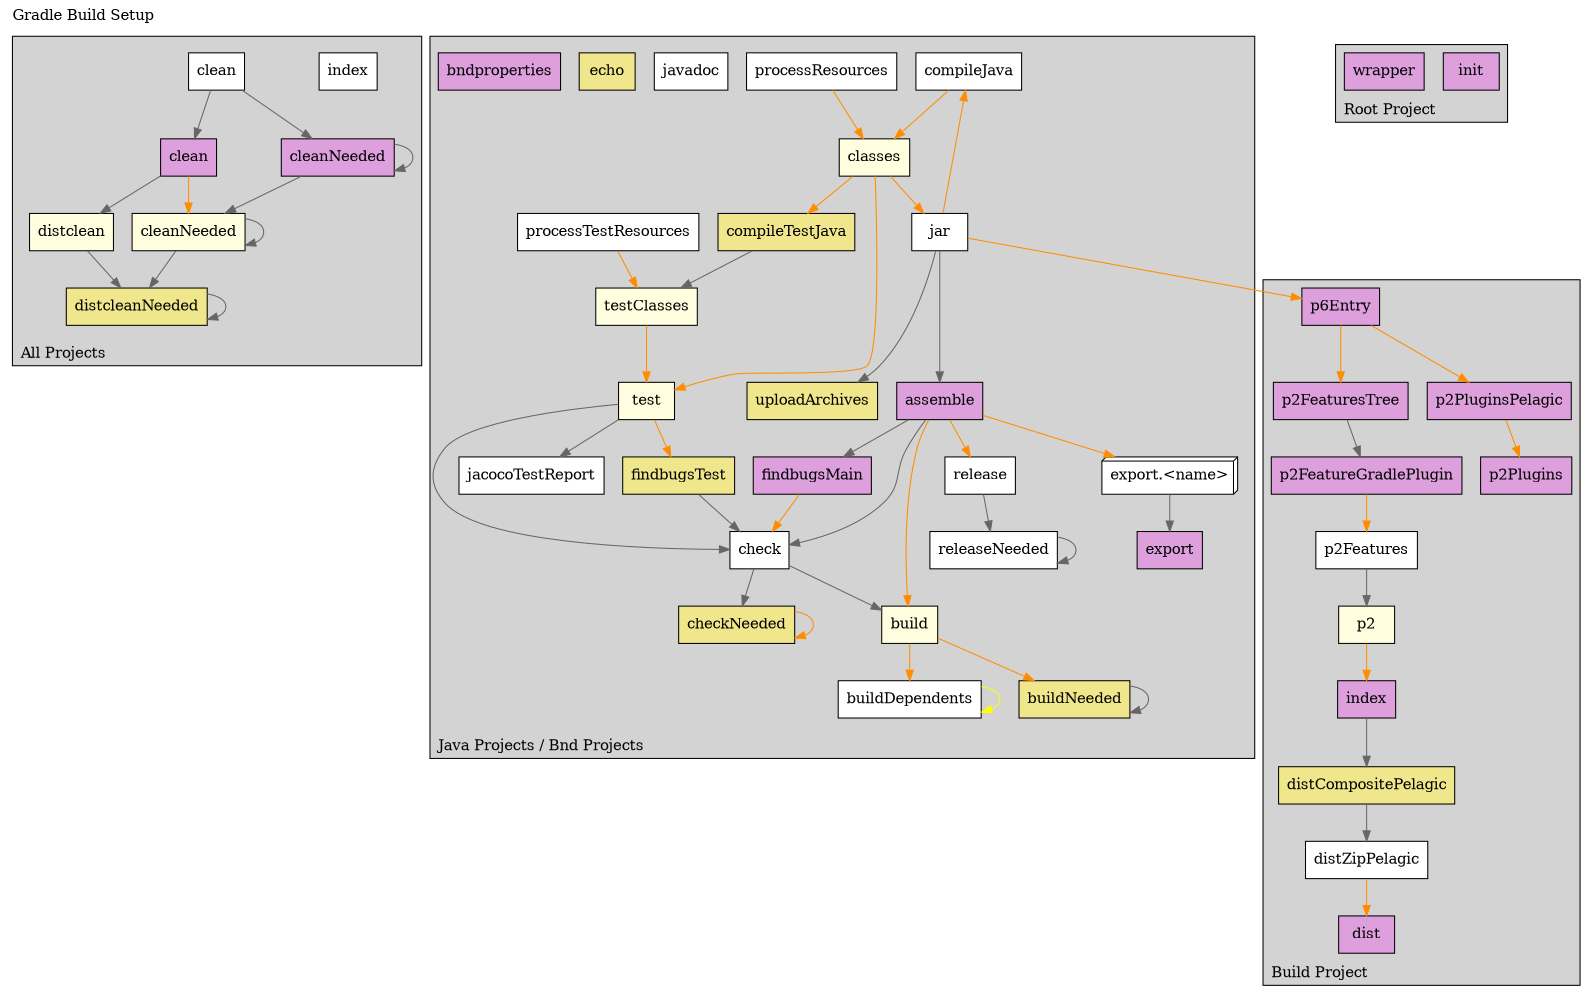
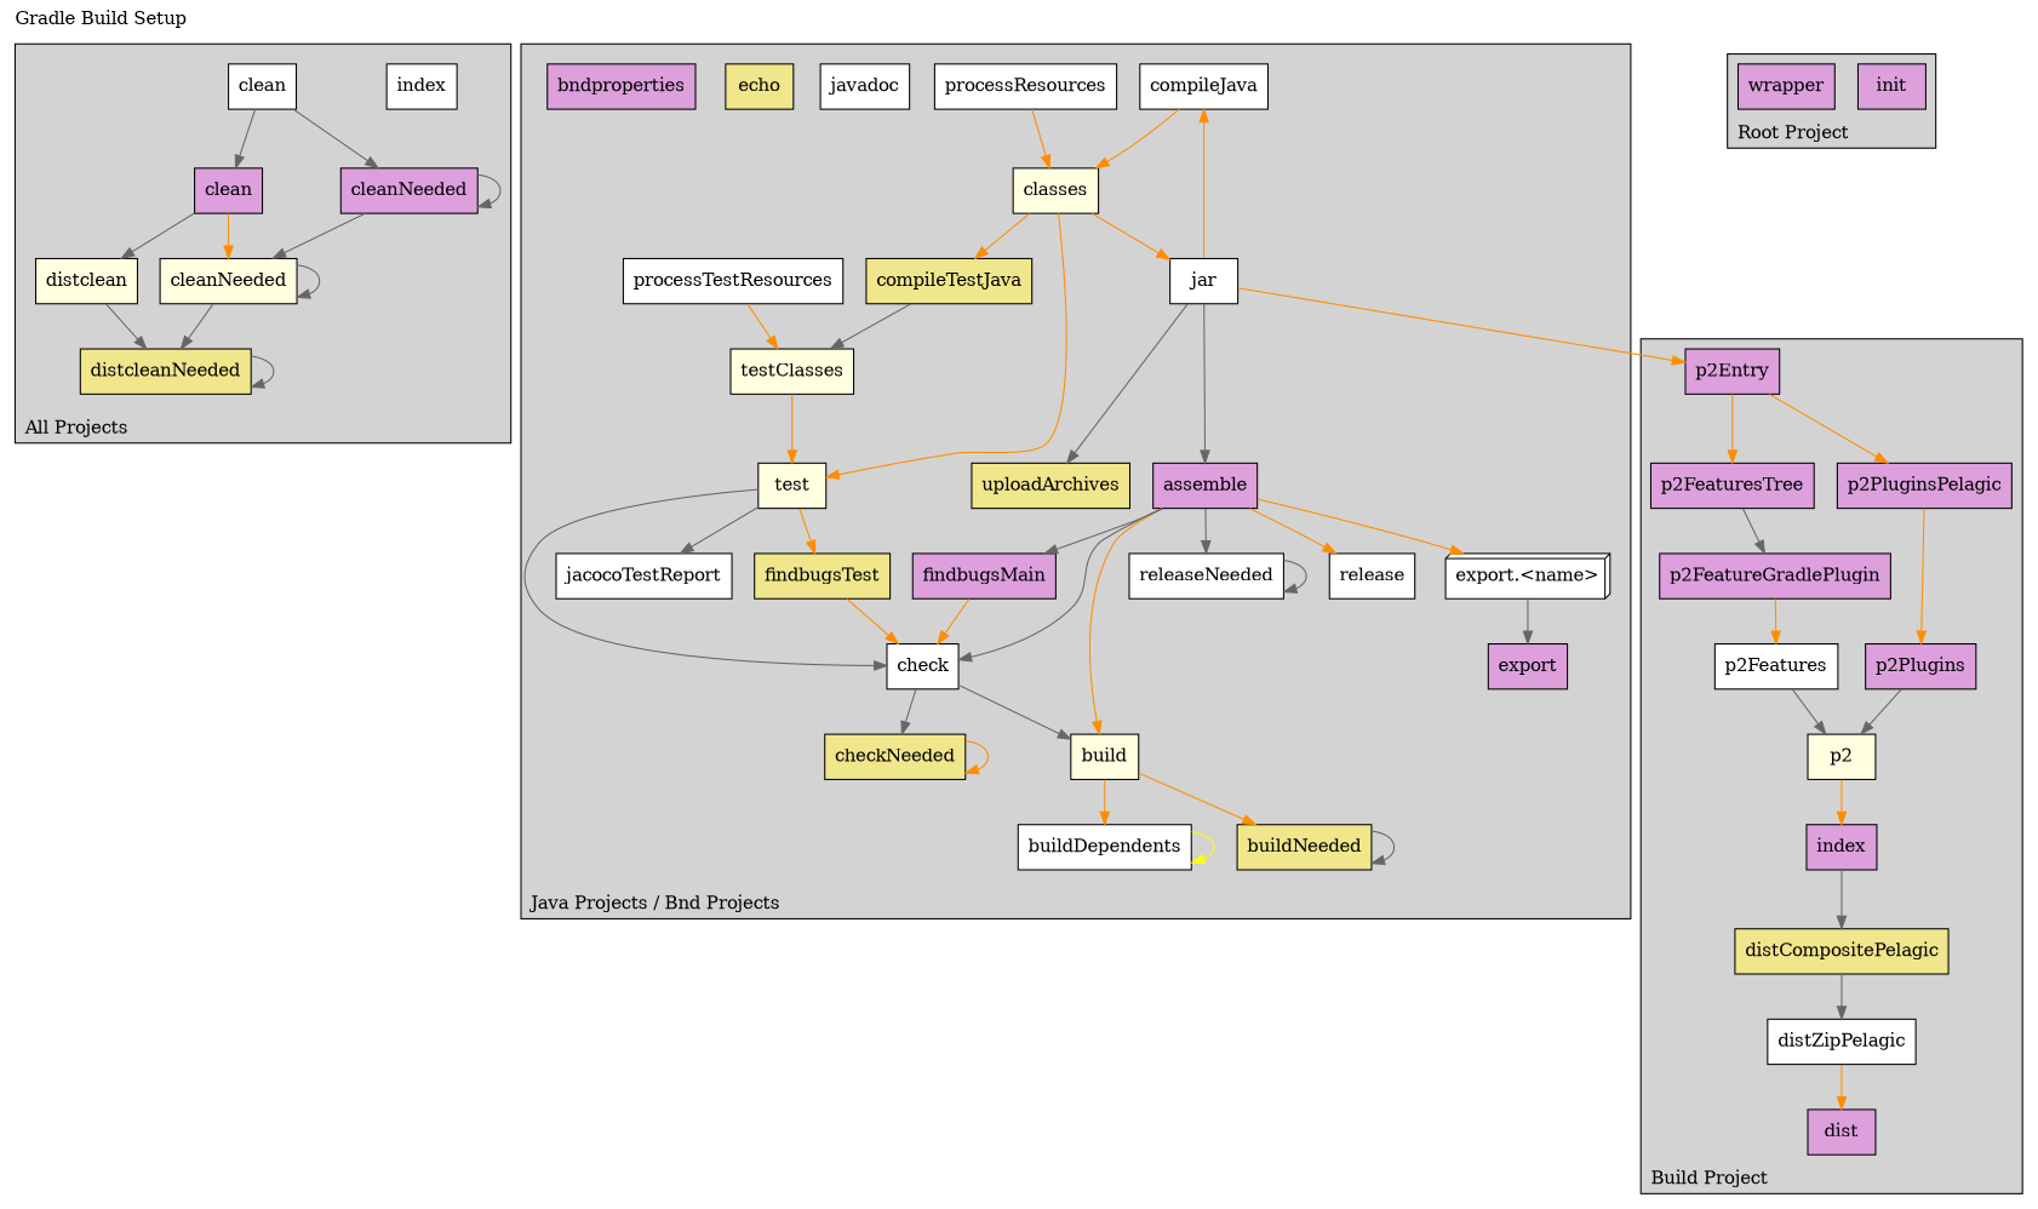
  digraph {
    label="Gradle Build Setup"
    labeljust=l
    labelloc=t
    node [fillcolor=white shape=box style=filled]
    edge [color=gray40]
    n1 [label=index]
    n2 [fillcolor=plum label=clean]
    n3 [fillcolor=lightyellow label=cleanNeeded]
    n4 [fillcolor=lightyellow label=distclean]
    n5 [fillcolor=khaki label=distcleanNeeded]
    n6 [label=clean]
    n7 [fillcolor=plum label=cleanNeeded]
    n8 [label=compileJava]
    n9 [label=processResources]
    n10 [fillcolor=lightyellow label=classes]
    n11 [label=jar]
    n12 [fillcolor=khaki label=compileTestJava]
    n13 [label=processTestResources]
    n14 [fillcolor=lightyellow label=testClasses]
    n15 [fillcolor=lightyellow label=test]
    n16 [fillcolor=khaki label=uploadArchives]
    n17 [fillcolor=plum label=assemble]
    n18 [label=check]
    n19 [fillcolor=khaki label=checkNeeded]
    n20 [label=release]
    n21 [label=releaseNeeded]
    n22 [label="export.<name>" shape=box3d]
    n23 [fillcolor=plum label=export]
    n24 [fillcolor=lightyellow label=build]
    n25 [label=buildDependents]
    n26 [fillcolor=khaki label=buildNeeded]
    n27 [fillcolor=plum label=findbugsMain]
    n28 [fillcolor=khaki label=findbugsTest]
    n29 [label=jacocoTestReport]
    n30 [label=javadoc]
    n31 [fillcolor=khaki label=echo]
    n32 [fillcolor=plum label=bndproperties]
    n33 [fillcolor=plum label=init]
    n34 [fillcolor=plum label=wrapper]
-   n35 [fillcolor=plum label=p6Entry]
+   n35 [fillcolor=plum label=p2Entry]
    n36 [fillcolor=plum label=p2FeaturesTree]
    n37 [fillcolor=plum label=p2PluginsPelagic]
    n38 [fillcolor=plum label=p2FeatureGradlePlugin]
    n39 [label=p2Features]
    n40 [fillcolor=lightyellow label=p2]
    n41 [fillcolor=plum label=p2Plugins]
    n42 [fillcolor=plum label=index]
    n43 [fillcolor=khaki label=distCompositePelagic]
    n44 [label=distZipPelagic]
    n45 [fillcolor=plum label=dist]
    subgraph cluster_1 {
      color=black
      fillcolor=lightgrey
      label="All Projects"
      labelloc=b
      style=filled
      n6
      n7
      subgraph cluster_2 {
        color=black
        fillcolor=lightgrey
        label=""
        labelloc=b
        style=invis
        n1
      }
      subgraph cluster_3 {
        color=black
        fillcolor=lightgrey
        label=""
        labelloc=b
        style=invis
        n2
        n3
        n4
        n5
      }
    }
    subgraph cluster_4 {
      color=black
      fillcolor=lightgrey
      label="Java Projects / Bnd Projects"
      labelloc=b
      style=filled
      n29
      n30
      n31
      n32
      subgraph cluster_5 {
        color=black
        fillcolor=lightgrey
        label=""
        labelloc=b
        style=invis
        n8
        n9
        n10
      }
      subgraph cluster_6 {
        color=black
        fillcolor=lightgrey
        label=""
        labelloc=b
        style=invis
        n11
      }
      subgraph cluster_7 {
        color=black
        fillcolor=lightgrey
        label=""
        labelloc=b
        style=invis
        n12
        n13
        n14
      }
      subgraph cluster_8 {
        color=black
        fillcolor=lightgrey
        label=""
        labelloc=b
        style=invis
        n15
      }
      subgraph cluster_9 {
        color=black
        fillcolor=lightgrey
        label=""
        labelloc=b
        style=invis
        n16
        n17
      }
      subgraph cluster_10 {
        color=black
        fillcolor=lightgrey
        label=""
        labelloc=b
        style=invis
        n18
        n19
      }
      subgraph cluster_11 {
        color=black
        fillcolor=lightgrey
        label=""
        labelloc=b
        style=invis
        n20
        n21
      }
      subgraph cluster_12 {
        color=black
        fillcolor=lightgrey
        label=""
        labelloc=b
        style=invis
        n22
        n23
      }
      subgraph cluster_13 {
        color=black
        fillcolor=lightgrey
        label=""
        labelloc=b
        style=invis
        n24
        n25
        n26
      }
      subgraph cluster_14 {
        color=black
        fillcolor=lightgrey
        label=""
        labelloc=b
        style=invis
        n27
        n28
      }
    }
    subgraph cluster_15 {
      color=black
      fillcolor=lightgrey
      label="Root Project"
      labelloc=b
      style=filled
      n33
      n34
    }
    subgraph cluster_16 {
      color=black
      fillcolor=lightgrey
      label="Build Project"
      labelloc=b
      style=filled
      n35
      n36
      n37
      n38
      n39
      n40
      n41
      n42
      n43
      n44
      n45
    }
    n2 -> n3 [color=darkorange]
    n2 -> n4
    n3 -> n3
    n3 -> n5
    n4 -> n5
    n5 -> n5
    n6 -> n2
    n6 -> n7
    n7 -> n3
    n7 -> n7
    n8 -> n10 [color=darkorange]
    n9 -> n10 [color=darkorange]
    n10 -> n11 [color=darkorange]
    n10 -> n12 [color=darkorange]
    n10 -> n15 [color=darkorange]
    n11 -> n8 [color=darkorange]
    n11 -> n16
    n11 -> n17
    n11 -> n35 [color=darkorange]
    n12 -> n14
    n13 -> n14 [color=darkorange]
    n14 -> n15 [color=darkorange]
    n15 -> n18
    n15 -> n28 [color=darkorange]
    n15 -> n29
    n17 -> n18
    n17 -> n20 [color=darkorange]
    n17 -> n22 [color=darkorange]
    n17 -> n24 [color=darkorange]
    n17 -> n27
    n18 -> n19
    n18 -> n24
    n19 -> n19 [color=darkorange]
-   n20 -> n21
+   n17 -> n21
    n21 -> n21
    n22 -> n23
    n24 -> n25 [color=darkorange]
    n24 -> n26 [color=darkorange]
    n25 -> n25 [color=yellow]
    n26 -> n26
    n27 -> n18 [color=darkorange]
-   n28 -> n18
+   n28 -> n18 [color=darkorange]
    n35 -> n36 [color=darkorange]
    n35 -> n37 [color=darkorange]
    n36 -> n38
    n37 -> n41 [color=darkorange]
    n38 -> n39 [color=darkorange]
    n39 -> n40
    n40 -> n42 [color=darkorange]
+   n41 -> n40
    n42 -> n43
    n43 -> n44
    n44 -> n45 [color=darkorange]
  }
